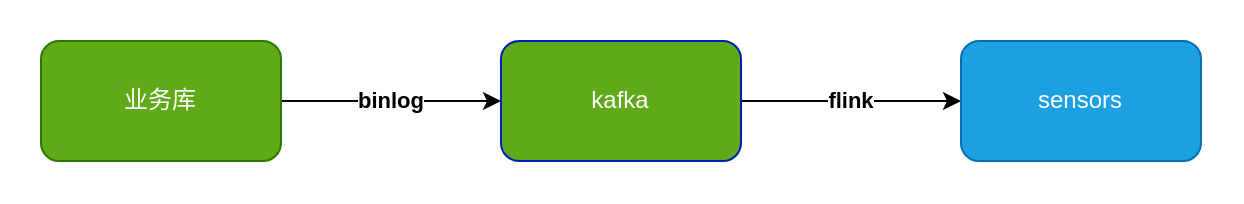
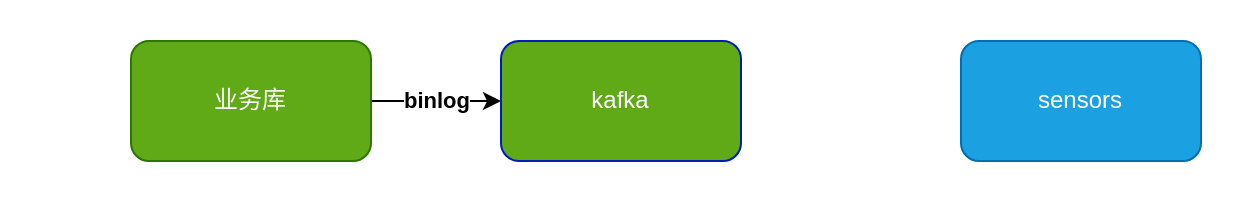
  <mxCell id="0" />
  <mxCell id="1" parent="0" />
  <mxCell id="2" value="&lt;b&gt;binlog&lt;/b&gt;" style="edgeStyle=orthogonalEdgeStyle;rounded=0;orthogonalLoop=1;jettySize=auto;html=1;" edge="1" parent="1" source="3" target="5"><mxGeometry relative="1" as="geometry" /></mxCell>
- <mxCell id="3" value="业务库" style="rounded=1;whiteSpace=wrap;html=1;fillColor=#60a917;fontColor=#ffffff;strokeColor=#2D7600;" vertex="1" parent="1"><mxGeometry x="20" y="20" width="120" height="60" as="geometry" /></mxCell>
- <mxCell id="4" value="&lt;b&gt;flink&lt;/b&gt;" style="edgeStyle=orthogonalEdgeStyle;rounded=0;orthogonalLoop=1;jettySize=auto;html=1;" edge="1" parent="1" source="5" target="6"><mxGeometry relative="1" as="geometry" /></mxCell>
+ <mxCell id="3" value="业务库" style="rounded=1;whiteSpace=wrap;html=1;fillColor=#60a917;fontColor=#ffffff;strokeColor=#2D7600;" vertex="1" parent="1"><mxGeometry x="65" y="20" width="120" height="60" as="geometry" /></mxCell>
  <mxCell id="5" value="kafka" style="rounded=1;whiteSpace=wrap;html=1;fillColor=#60a917;fontColor=#ffffff;strokeColor=#001DBC;" vertex="1" parent="1"><mxGeometry x="250" y="20" width="120" height="60" as="geometry" /></mxCell>
  <mxCell id="6" value="sensors" style="rounded=1;whiteSpace=wrap;html=1;fillColor=#1ba1e2;fontColor=#ffffff;strokeColor=#006EAF;" vertex="1" parent="1"><mxGeometry x="480" y="20" width="120" height="60" as="geometry" /></mxCell>
